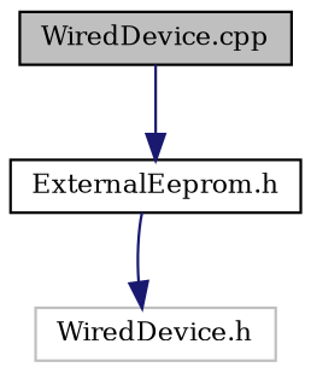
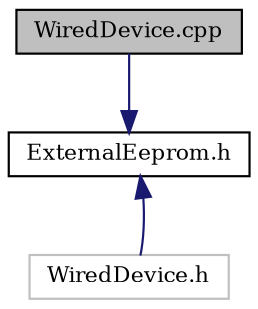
  digraph {
    fontname="DejaVu Serif"
    node [color=black fillcolor=white fontname="DejaVu Serif" fontsize=10 shape=record style=filled]
    edge [color=midnightblue fontname="DejaVu Serif" fontsize=10 labelfontname=Helvetica labelfontsize=10 style=solid]
    n1 [fillcolor=grey75 fontcolor=black height=0.2 label="WiredDevice.cpp" width=0.4]
    n2 [height=0.2 label="ExternalEeprom.h" width=0.4]
    n3 [color=grey75 height=0.2 label="WiredDevice.h" width=0.4]
    n1 -> n2
-   n2 -> n3
+   n3 -> n2
  }
